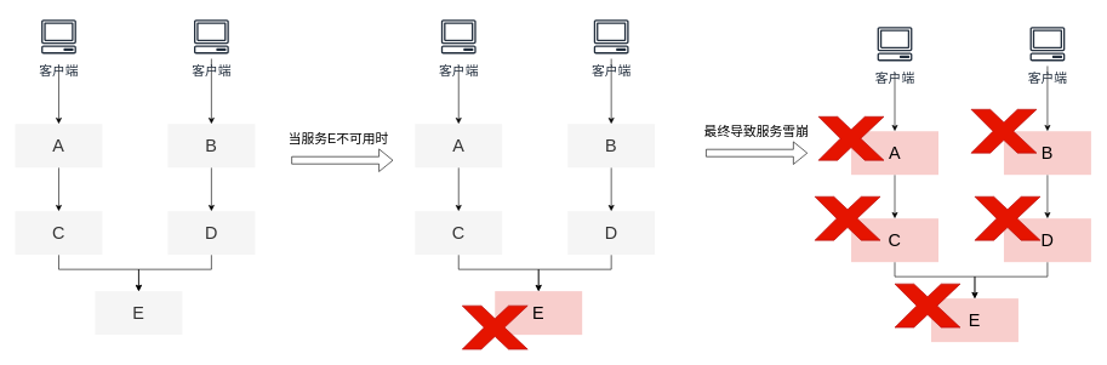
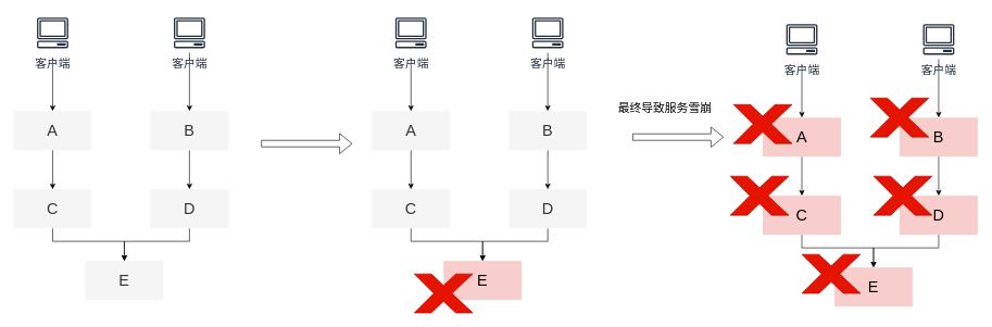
  <mxCell id="0" />
  <mxCell id="1" parent="0" />
  <mxCell id="2" style="edgeStyle=orthogonalEdgeStyle;rounded=0;orthogonalLoop=1;jettySize=auto;html=1;" edge="1" parent="1" source="3" target="7"><mxGeometry relative="1" as="geometry" /></mxCell>
  <mxCell id="3" value="&lt;font style=&quot;font-size: 24px&quot;&gt;A&lt;/font&gt;" style="rounded=0;whiteSpace=wrap;html=1;fillColor=#f5f5f5;strokeColor=none;fontColor=#333333;" vertex="1" parent="1"><mxGeometry x="20" y="170" width="120" height="60" as="geometry" /></mxCell>
  <mxCell id="4" style="edgeStyle=orthogonalEdgeStyle;rounded=0;orthogonalLoop=1;jettySize=auto;html=1;entryX=0.5;entryY=0;entryDx=0;entryDy=0;" edge="1" parent="1" source="5" target="9"><mxGeometry relative="1" as="geometry" /></mxCell>
  <mxCell id="5" value="&lt;font style=&quot;font-size: 24px&quot;&gt;B&lt;/font&gt;" style="rounded=0;whiteSpace=wrap;html=1;fillColor=#f5f5f5;strokeColor=none;fontColor=#333333;" vertex="1" parent="1"><mxGeometry x="230" y="170" width="120" height="60" as="geometry" /></mxCell>
  <mxCell id="6" style="edgeStyle=orthogonalEdgeStyle;rounded=0;orthogonalLoop=1;jettySize=auto;html=1;exitX=0.5;exitY=1;exitDx=0;exitDy=0;" edge="1" parent="1" source="7" target="10"><mxGeometry relative="1" as="geometry"><Array as="points"><mxPoint x="80" y="370" /><mxPoint x="190" y="370" /></Array></mxGeometry></mxCell>
  <mxCell id="7" value="&lt;font style=&quot;font-size: 24px&quot;&gt;C&lt;/font&gt;" style="rounded=0;whiteSpace=wrap;html=1;fillColor=#f5f5f5;strokeColor=none;fontColor=#333333;" vertex="1" parent="1"><mxGeometry x="20" y="290" width="120" height="60" as="geometry" /></mxCell>
  <mxCell id="8" style="edgeStyle=orthogonalEdgeStyle;rounded=0;orthogonalLoop=1;jettySize=auto;html=1;exitX=0.5;exitY=1;exitDx=0;exitDy=0;" edge="1" parent="1" source="9" target="10"><mxGeometry relative="1" as="geometry"><Array as="points"><mxPoint x="290" y="370" /><mxPoint x="190" y="370" /></Array></mxGeometry></mxCell>
  <mxCell id="9" value="&lt;font style=&quot;font-size: 24px&quot;&gt;D&lt;/font&gt;" style="rounded=0;whiteSpace=wrap;html=1;fillColor=#f5f5f5;strokeColor=none;fontColor=#333333;" vertex="1" parent="1"><mxGeometry x="230" y="290" width="120" height="60" as="geometry" /></mxCell>
  <mxCell id="10" value="&lt;font style=&quot;font-size: 24px&quot;&gt;E&lt;/font&gt;" style="rounded=0;whiteSpace=wrap;html=1;fillColor=#f5f5f5;strokeColor=none;fontColor=#333333;" vertex="1" parent="1"><mxGeometry x="130" y="400" width="120" height="60" as="geometry" /></mxCell>
  <mxCell id="11" value="" style="endArrow=classic;html=1;entryX=0.5;entryY=0;entryDx=0;entryDy=0;" edge="1" parent="1" target="3"><mxGeometry width="50" height="50" relative="1" as="geometry"><mxPoint x="80" as="sourcePoint" y="90" /><mxPoint x="170" y="70" as="targetPoint" /></mxGeometry></mxCell>
  <mxCell id="12" value="&lt;font style=&quot;font-size: 18px&quot;&gt;客户端&lt;/font&gt;" style="outlineConnect=0;fontColor=#232F3E;gradientColor=none;strokeColor=#232F3E;fillColor=#ffffff;dashed=0;verticalLabelPosition=bottom;verticalAlign=top;align=center;html=1;fontSize=12;fontStyle=0;aspect=fixed;shape=mxgraph.aws4.resourceIcon;resIcon=mxgraph.aws4.client;" vertex="1" parent="1"><mxGeometry x="50" y="20" width="60" height="60" as="geometry" /></mxCell>
  <mxCell id="13" style="edgeStyle=orthogonalEdgeStyle;rounded=0;orthogonalLoop=1;jettySize=auto;html=1;" edge="1" parent="1" source="14" target="5"><mxGeometry relative="1" as="geometry" /></mxCell>
  <mxCell id="14" value="&lt;font style=&quot;font-size: 18px&quot;&gt;客户端&lt;/font&gt;" style="outlineConnect=0;fontColor=#232F3E;gradientColor=none;strokeColor=#232F3E;fillColor=#ffffff;dashed=0;verticalLabelPosition=bottom;verticalAlign=top;align=center;html=1;fontSize=12;fontStyle=0;aspect=fixed;shape=mxgraph.aws4.resourceIcon;resIcon=mxgraph.aws4.client;" vertex="1" parent="1"><mxGeometry x="260" y="20" width="60" height="60" as="geometry" /></mxCell>
  <mxCell id="15" style="edgeStyle=orthogonalEdgeStyle;rounded=0;orthogonalLoop=1;jettySize=auto;html=1;" edge="1" parent="1" source="16" target="20"><mxGeometry relative="1" as="geometry" /></mxCell>
  <mxCell id="16" value="&lt;font style=&quot;font-size: 24px&quot;&gt;A&lt;/font&gt;" style="rounded=0;whiteSpace=wrap;html=1;fillColor=#f5f5f5;strokeColor=none;fontColor=#333333;" vertex="1" parent="1"><mxGeometry x="570" y="170" width="120" height="60" as="geometry" /></mxCell>
  <mxCell id="17" style="edgeStyle=orthogonalEdgeStyle;rounded=0;orthogonalLoop=1;jettySize=auto;html=1;entryX=0.5;entryY=0;entryDx=0;entryDy=0;" edge="1" parent="1" source="18" target="22"><mxGeometry relative="1" as="geometry" /></mxCell>
  <mxCell id="18" value="&lt;font style=&quot;font-size: 24px&quot;&gt;B&lt;/font&gt;" style="rounded=0;whiteSpace=wrap;html=1;fillColor=#f5f5f5;strokeColor=none;fontColor=#333333;" vertex="1" parent="1"><mxGeometry x="780" y="170" width="120" height="60" as="geometry" /></mxCell>
  <mxCell id="19" style="edgeStyle=orthogonalEdgeStyle;rounded=0;orthogonalLoop=1;jettySize=auto;html=1;exitX=0.5;exitY=1;exitDx=0;exitDy=0;" edge="1" parent="1" source="20" target="23"><mxGeometry relative="1" as="geometry"><Array as="points"><mxPoint x="630" y="370" /><mxPoint x="740" y="370" /></Array></mxGeometry></mxCell>
  <mxCell id="20" value="&lt;font style=&quot;font-size: 24px&quot;&gt;C&lt;/font&gt;" style="rounded=0;whiteSpace=wrap;html=1;fillColor=#f5f5f5;strokeColor=none;fontColor=#333333;" vertex="1" parent="1"><mxGeometry x="570" y="290" width="120" height="60" as="geometry" /></mxCell>
  <mxCell id="21" style="edgeStyle=orthogonalEdgeStyle;rounded=0;orthogonalLoop=1;jettySize=auto;html=1;exitX=0.5;exitY=1;exitDx=0;exitDy=0;" edge="1" parent="1" source="22" target="23"><mxGeometry relative="1" as="geometry"><Array as="points"><mxPoint x="840" y="370" /><mxPoint x="740" y="370" /></Array></mxGeometry></mxCell>
  <mxCell id="22" value="&lt;font style=&quot;font-size: 24px&quot;&gt;D&lt;/font&gt;" style="rounded=0;whiteSpace=wrap;html=1;fillColor=#f5f5f5;strokeColor=none;fontColor=#333333;" vertex="1" parent="1"><mxGeometry x="780" y="290" width="120" height="60" as="geometry" /></mxCell>
  <mxCell id="23" value="&lt;font style=&quot;font-size: 24px&quot;&gt;E&lt;/font&gt;" style="rounded=0;whiteSpace=wrap;html=1;fillColor=#f8cecc;strokeColor=none;" vertex="1" parent="1"><mxGeometry x="680" y="400" width="120" height="60" as="geometry" /></mxCell>
  <mxCell id="24" value="" style="endArrow=classic;html=1;entryX=0.5;entryY=0;entryDx=0;entryDy=0;" edge="1" parent="1" target="16"><mxGeometry width="50" height="50" relative="1" as="geometry"><mxPoint x="630" as="sourcePoint" y="90" /><mxPoint x="720" y="70" as="targetPoint" /></mxGeometry></mxCell>
  <mxCell id="25" value="&lt;font style=&quot;font-size: 18px&quot;&gt;客户端&lt;/font&gt;" style="outlineConnect=0;fontColor=#232F3E;gradientColor=none;strokeColor=#232F3E;fillColor=#ffffff;dashed=0;verticalLabelPosition=bottom;verticalAlign=top;align=center;html=1;fontSize=12;fontStyle=0;aspect=fixed;shape=mxgraph.aws4.resourceIcon;resIcon=mxgraph.aws4.client;" vertex="1" parent="1"><mxGeometry x="600" y="20" width="60" height="60" as="geometry" /></mxCell>
  <mxCell id="26" style="edgeStyle=orthogonalEdgeStyle;rounded=0;orthogonalLoop=1;jettySize=auto;html=1;" edge="1" parent="1" source="27" target="18"><mxGeometry relative="1" as="geometry" /></mxCell>
  <mxCell id="27" value="&lt;font style=&quot;font-size: 18px&quot;&gt;客户端&lt;/font&gt;" style="outlineConnect=0;fontColor=#232F3E;gradientColor=none;strokeColor=#232F3E;fillColor=#ffffff;dashed=0;verticalLabelPosition=bottom;verticalAlign=top;align=center;html=1;fontSize=12;fontStyle=0;aspect=fixed;shape=mxgraph.aws4.resourceIcon;resIcon=mxgraph.aws4.client;" vertex="1" parent="1"><mxGeometry x="810" y="20" width="60" height="60" as="geometry" /></mxCell>
  <mxCell id="28" value="" style="shape=flexArrow;endArrow=classic;html=1;" edge="1" parent="1"><mxGeometry width="50" height="50" relative="1" as="geometry"><mxPoint x="400" y="220" as="sourcePoint" /><mxPoint x="540" y="220" as="targetPoint" /></mxGeometry></mxCell>
- <mxCell id="29" value="&lt;font style=&quot;font-size: 18px&quot;&gt;当服务E不可用时&lt;/font&gt;" style="text;html=1;strokeColor=none;fillColor=none;align=center;verticalAlign=middle;whiteSpace=wrap;rounded=0;" vertex="1" parent="1"><mxGeometry x="390" y="180" width="150" height="20" as="geometry" /></mxCell>
  <mxCell id="30" style="edgeStyle=orthogonalEdgeStyle;rounded=0;orthogonalLoop=1;jettySize=auto;html=1;" edge="1" parent="1" source="31" target="35"><mxGeometry relative="1" as="geometry" /></mxCell>
  <mxCell id="31" value="&lt;font style=&quot;font-size: 24px&quot;&gt;A&lt;/font&gt;" style="rounded=0;whiteSpace=wrap;html=1;fillColor=#f8cecc;strokeColor=none;" vertex="1" parent="1"><mxGeometry x="1170" y="180" width="120" height="60" as="geometry" /></mxCell>
  <mxCell id="32" style="edgeStyle=orthogonalEdgeStyle;rounded=0;orthogonalLoop=1;jettySize=auto;html=1;entryX=0.5;entryY=0;entryDx=0;entryDy=0;" edge="1" parent="1" source="33" target="37"><mxGeometry relative="1" as="geometry" /></mxCell>
  <mxCell id="33" value="&lt;font style=&quot;font-size: 24px&quot;&gt;B&lt;/font&gt;" style="rounded=0;whiteSpace=wrap;html=1;fillColor=#f8cecc;strokeColor=none;" vertex="1" parent="1"><mxGeometry x="1380" y="180" width="120" height="60" as="geometry" /></mxCell>
  <mxCell id="34" style="edgeStyle=orthogonalEdgeStyle;rounded=0;orthogonalLoop=1;jettySize=auto;html=1;exitX=0.5;exitY=1;exitDx=0;exitDy=0;" edge="1" parent="1" source="35" target="38"><mxGeometry relative="1" as="geometry"><Array as="points"><mxPoint x="1230" y="380" /><mxPoint x="1340" y="380" /></Array></mxGeometry></mxCell>
  <mxCell id="35" value="&lt;font style=&quot;font-size: 24px&quot;&gt;C&lt;/font&gt;" style="rounded=0;whiteSpace=wrap;html=1;fillColor=#f8cecc;strokeColor=none;" vertex="1" parent="1"><mxGeometry x="1170" y="300" width="120" height="60" as="geometry" /></mxCell>
  <mxCell id="36" style="edgeStyle=orthogonalEdgeStyle;rounded=0;orthogonalLoop=1;jettySize=auto;html=1;exitX=0.5;exitY=1;exitDx=0;exitDy=0;" edge="1" parent="1" source="37" target="38"><mxGeometry relative="1" as="geometry"><Array as="points"><mxPoint x="1440" y="380" /><mxPoint x="1340" y="380" /></Array></mxGeometry></mxCell>
  <mxCell id="37" value="&lt;font style=&quot;font-size: 24px&quot;&gt;D&lt;/font&gt;" style="rounded=0;whiteSpace=wrap;html=1;fillColor=#f8cecc;strokeColor=none;" vertex="1" parent="1"><mxGeometry x="1380" y="300" width="120" height="60" as="geometry" /></mxCell>
  <mxCell id="38" value="&lt;font style=&quot;font-size: 24px&quot;&gt;E&lt;/font&gt;" style="rounded=0;whiteSpace=wrap;html=1;fillColor=#f8cecc;strokeColor=none;" vertex="1" parent="1"><mxGeometry x="1280" y="410" width="120" height="60" as="geometry" /></mxCell>
  <mxCell id="39" value="" style="endArrow=classic;html=1;entryX=0.5;entryY=0;entryDx=0;entryDy=0;" edge="1" parent="1" target="31"><mxGeometry width="50" height="50" relative="1" as="geometry"><mxPoint x="1230" y="100" as="sourcePoint" /><mxPoint x="1320" y="80" as="targetPoint" /></mxGeometry></mxCell>
  <mxCell id="40" value="&lt;font style=&quot;font-size: 18px&quot;&gt;客户端&lt;/font&gt;" style="outlineConnect=0;fontColor=#232F3E;gradientColor=none;strokeColor=#232F3E;fillColor=#ffffff;dashed=0;verticalLabelPosition=bottom;verticalAlign=top;align=center;html=1;fontSize=12;fontStyle=0;aspect=fixed;shape=mxgraph.aws4.resourceIcon;resIcon=mxgraph.aws4.client;" vertex="1" parent="1"><mxGeometry x="1200" y="30" width="60" height="60" as="geometry" /></mxCell>
  <mxCell id="41" style="edgeStyle=orthogonalEdgeStyle;rounded=0;orthogonalLoop=1;jettySize=auto;html=1;" edge="1" parent="1" source="42" target="33"><mxGeometry relative="1" as="geometry" /></mxCell>
  <mxCell id="42" value="&lt;font style=&quot;font-size: 18px&quot;&gt;客户端&lt;/font&gt;" style="outlineConnect=0;fontColor=#232F3E;gradientColor=none;strokeColor=#232F3E;fillColor=#ffffff;dashed=0;verticalLabelPosition=bottom;verticalAlign=top;align=center;html=1;fontSize=12;fontStyle=0;aspect=fixed;shape=mxgraph.aws4.resourceIcon;resIcon=mxgraph.aws4.client;" vertex="1" parent="1"><mxGeometry x="1410" y="30" width="60" height="60" as="geometry" /></mxCell>
  <mxCell id="43" value="" style="shape=flexArrow;endArrow=classic;html=1;" edge="1" parent="1"><mxGeometry width="50" height="50" relative="1" as="geometry"><mxPoint x="970" y="210" as="sourcePoint" /><mxPoint x="1110" y="210" as="targetPoint" /></mxGeometry></mxCell>
- <mxCell id="44" value="&lt;font style=&quot;font-size: 18px&quot;&gt;最终导致服务雪崩&lt;/font&gt;" style="text;html=1;strokeColor=none;fillColor=none;align=center;verticalAlign=middle;whiteSpace=wrap;rounded=0;" vertex="1" parent="1"><mxGeometry x="960" y="170" width="160" height="20" as="geometry" /></mxCell>
+ <mxCell id="44" value="&lt;font style=&quot;font-size: 18px&quot;&gt;最终导致服务雪崩&lt;/font&gt;" style="text;html=1;strokeColor=none;fillColor=none;align=center;verticalAlign=middle;whiteSpace=wrap;rounded=0;" vertex="1" parent="1"><mxGeometry x="940" y="155" width="160" height="20" as="geometry" /></mxCell>
  <mxCell id="45" value="" style="verticalLabelPosition=bottom;verticalAlign=top;html=1;shape=mxgraph.basic.x;fillColor=#e51400;strokeColor=#B20000;fontColor=#ffffff;" vertex="1" parent="1"><mxGeometry x="635" y="420" width="90" height="60" as="geometry" /></mxCell>
  <mxCell id="46" value="" style="verticalLabelPosition=bottom;verticalAlign=top;html=1;shape=mxgraph.basic.x;fillColor=#e51400;strokeColor=#B20000;fontColor=#ffffff;" vertex="1" parent="1"><mxGeometry x="1125" y="160" width="90" height="60" as="geometry" /></mxCell>
  <mxCell id="47" value="" style="verticalLabelPosition=bottom;verticalAlign=top;html=1;shape=mxgraph.basic.x;fillColor=#e51400;strokeColor=#B20000;fontColor=#ffffff;" vertex="1" parent="1"><mxGeometry x="1335" y="150" width="90" height="60" as="geometry" /></mxCell>
  <mxCell id="48" value="" style="verticalLabelPosition=bottom;verticalAlign=top;html=1;shape=mxgraph.basic.x;fillColor=#e51400;strokeColor=#B20000;fontColor=#ffffff;" vertex="1" parent="1"><mxGeometry x="1230" y="390" width="90" height="60" as="geometry" /></mxCell>
  <mxCell id="49" value="" style="verticalLabelPosition=bottom;verticalAlign=top;html=1;shape=mxgraph.basic.x;fillColor=#e51400;strokeColor=#B20000;fontColor=#ffffff;" vertex="1" parent="1"><mxGeometry x="1120" y="270" width="90" height="60" as="geometry" /></mxCell>
  <mxCell id="50" value="" style="verticalLabelPosition=bottom;verticalAlign=top;html=1;shape=mxgraph.basic.x;fillColor=#e51400;strokeColor=#B20000;fontColor=#ffffff;" vertex="1" parent="1"><mxGeometry x="1340" y="270" width="90" height="60" as="geometry" /></mxCell>
